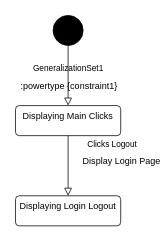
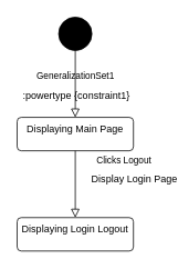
  <mxCell id="0" />
  <mxCell id="1" parent="0" />
  <mxCell id="2" value="" style="ellipse;fillColor=strokeColor;html=1;" vertex="1" parent="1"><mxGeometry x="70" width="40" height="40" as="geometry" y="20" /></mxCell>
  <mxCell id="3" value="GeneralizationSet1" style="endArrow=block;html=1;rounded=0;align=center;verticalAlign=bottom;endFill=0;labelBackgroundColor=none;endSize=8;exitX=0.5;exitY=1;exitDx=0;exitDy=0;" edge="1" parent="1" source="2"><mxGeometry relative="1" as="geometry"><mxPoint x="0" y="250" as="sourcePoint" /><mxPoint x="90" y="140" as="targetPoint" /></mxGeometry></mxCell>
  <mxCell id="4" value=":powertype {constraint1}" style="resizable=0;html=1;align=center;verticalAlign=top;labelBackgroundColor=none;" connectable="0" vertex="1" parent="3"><mxGeometry relative="1" as="geometry" /></mxCell>
- <mxCell id="5" value="Displaying Main Clicks" style="html=1;align=center;verticalAlign=top;rounded=1;absoluteArcSize=1;arcSize=10;dashed=0;whiteSpace=wrap;" vertex="1" parent="1"><mxGeometry x="20" y="140" width="140" height="40" as="geometry" /></mxCell>
+ <mxCell id="5" value="Displaying Main Page" style="html=1;align=center;verticalAlign=top;rounded=1;absoluteArcSize=1;arcSize=10;dashed=0;whiteSpace=wrap;" vertex="1" parent="1"><mxGeometry x="20" y="140" width="140" height="40" as="geometry" /></mxCell>
  <mxCell id="6" value="Clicks Logout&amp;nbsp;" style="endArrow=block;html=1;rounded=0;align=center;verticalAlign=bottom;endFill=0;labelBackgroundColor=none;endSize=8;exitX=0.5;exitY=1;exitDx=0;exitDy=0;" edge="1" parent="1" source="5"><mxGeometry x="-0.5" y="60" relative="1" as="geometry"><mxPoint x="0" y="250" as="sourcePoint" /><mxPoint x="90" y="260" as="targetPoint" /><mxPoint as="offset" /></mxGeometry></mxCell>
  <mxCell id="7" value="Display Login Page" style="resizable=0;html=1;align=center;verticalAlign=top;labelBackgroundColor=none;" connectable="0" vertex="1" parent="6"><mxGeometry relative="1" as="geometry"><mxPoint x="70" y="-20" as="offset" /></mxGeometry></mxCell>
  <mxCell id="8" value="Displaying Login Logout" style="html=1;align=center;verticalAlign=top;rounded=1;absoluteArcSize=1;arcSize=10;dashed=0;whiteSpace=wrap;" vertex="1" parent="1"><mxGeometry x="20" y="260" width="140" height="40" as="geometry" /></mxCell>
